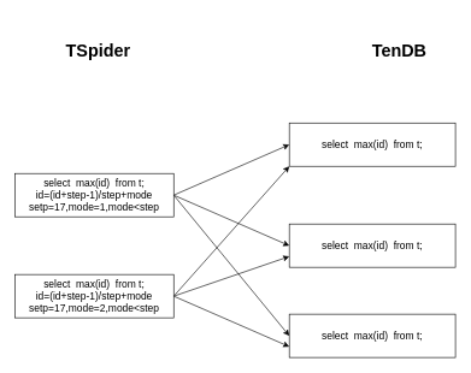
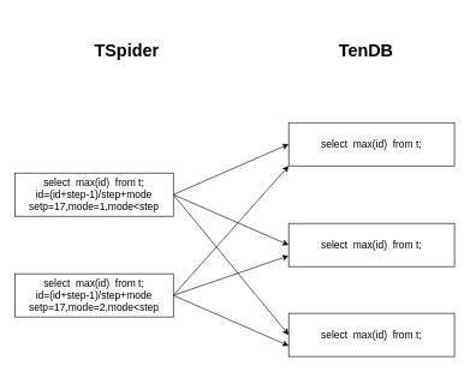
  <mxCell id="0" />
  <mxCell id="1" parent="0" />
  <mxCell id="2" style="edgeStyle=none;rounded=0;orthogonalLoop=1;jettySize=auto;html=1;entryX=0;entryY=0.5;entryDx=0;entryDy=0;" parent="1" source="5" target="12" edge="1"><mxGeometry relative="1" as="geometry"><Array as="points"><mxPoint x="240" y="270" /></Array></mxGeometry></mxCell>
  <mxCell id="3" style="edgeStyle=none;rounded=0;orthogonalLoop=1;jettySize=auto;html=1;entryX=0;entryY=0.5;entryDx=0;entryDy=0;" parent="1" source="5" target="13" edge="1"><mxGeometry relative="1" as="geometry"><Array as="points"><mxPoint x="240" y="270" /></Array></mxGeometry></mxCell>
  <mxCell id="4" style="edgeStyle=none;rounded=0;orthogonalLoop=1;jettySize=auto;html=1;exitX=1;exitY=0.5;exitDx=0;exitDy=0;entryX=0;entryY=0.5;entryDx=0;entryDy=0;" parent="1" source="5" target="14" edge="1"><mxGeometry relative="1" as="geometry" /></mxCell>
  <mxCell id="5" value="&lt;span style=&quot;font-size: 14.118px ; white-space: normal&quot;&gt;select&amp;nbsp; max(id)&amp;nbsp; from t;&lt;/span&gt;&lt;br style=&quot;font-size: 14.118px ; white-space: normal&quot;&gt;&lt;span style=&quot;font-size: 14.118px ; white-space: normal&quot;&gt;id=(id+step-1)/step+mode&lt;/span&gt;&lt;br style=&quot;font-size: 14.118px ; white-space: normal&quot;&gt;&lt;span style=&quot;font-size: 14.118px ; white-space: normal&quot;&gt;setp=17,mode=1,mode&amp;lt;step&lt;/span&gt;" style="rounded=0;whiteSpace=wrap;html=1;" parent="1" vertex="1"><mxGeometry x="20" y="240" width="220" height="60" as="geometry" /></mxCell>
  <mxCell id="6" style="edgeStyle=none;rounded=0;orthogonalLoop=1;jettySize=auto;html=1;entryX=0;entryY=1;entryDx=0;entryDy=0;" parent="1" source="9" target="12" edge="1"><mxGeometry relative="1" as="geometry"><Array as="points"><mxPoint x="240" y="410" /></Array></mxGeometry></mxCell>
  <mxCell id="7" style="edgeStyle=none;rounded=0;orthogonalLoop=1;jettySize=auto;html=1;exitX=1;exitY=0.5;exitDx=0;exitDy=0;entryX=0;entryY=0.75;entryDx=0;entryDy=0;" parent="1" source="9" target="13" edge="1"><mxGeometry relative="1" as="geometry" /></mxCell>
  <mxCell id="8" style="edgeStyle=none;rounded=0;orthogonalLoop=1;jettySize=auto;html=1;exitX=1;exitY=0.5;exitDx=0;exitDy=0;entryX=0;entryY=0.75;entryDx=0;entryDy=0;" parent="1" source="9" target="14" edge="1"><mxGeometry relative="1" as="geometry" /></mxCell>
  <mxCell id="9" value="&lt;span style=&quot;font-size: 14.118px ; white-space: normal&quot;&gt;select&amp;nbsp; max(id)&amp;nbsp; from t;&lt;/span&gt;&lt;br style=&quot;font-size: 14.118px ; white-space: normal&quot;&gt;&lt;span style=&quot;font-size: 14.118px ; white-space: normal&quot;&gt;id=(id+step-1)/step+mode&lt;/span&gt;&lt;br style=&quot;font-size: 14.118px ; white-space: normal&quot;&gt;&lt;span style=&quot;font-size: 14.118px ; white-space: normal&quot;&gt;setp=17,mode=2,mode&amp;lt;step&lt;/span&gt;" style="rounded=0;whiteSpace=wrap;html=1;" parent="1" vertex="1"><mxGeometry x="20" y="380" width="220" height="60" as="geometry" /></mxCell>
- <mxCell id="10" value="&lt;h1&gt;&lt;b&gt;TSpider&lt;/b&gt;&lt;/h1&gt;" style="text;html=1;strokeColor=none;fillColor=none;align=center;verticalAlign=middle;whiteSpace=wrap;rounded=0;" parent="1" vertex="1"><mxGeometry x="67.5" y="20" width="135" height="100" as="geometry" /></mxCell>
- <mxCell id="11" value="&lt;h1&gt;TenDB&lt;/h1&gt;" style="text;html=1;strokeColor=none;fillColor=none;align=center;verticalAlign=middle;whiteSpace=wrap;rounded=0;" parent="1" vertex="1"><mxGeometry x="485" y="20" width="135" height="100" as="geometry" /></mxCell>
+ <mxCell id="10" value="&lt;h1&gt;&lt;b&gt;TSpider&lt;/b&gt;&lt;/h1&gt;" style="text;html=1;strokeColor=none;fillColor=none;align=center;verticalAlign=middle;whiteSpace=wrap;rounded=0;" parent="1" vertex="1"><mxGeometry x="107.5" y="20" width="135" height="100" as="geometry" /></mxCell>
+ <mxCell id="11" value="&lt;h1&gt;TenDB&lt;/h1&gt;" style="text;html=1;strokeColor=none;fillColor=none;align=center;verticalAlign=middle;whiteSpace=wrap;rounded=0;" parent="1" vertex="1"><mxGeometry x="440" y="20" width="135" height="100" as="geometry" /></mxCell>
  <mxCell id="12" value="&lt;span style=&quot;font-size: 14.118px ; white-space: normal&quot;&gt;select&amp;nbsp; max(id)&amp;nbsp; from t;&lt;/span&gt;&lt;br style=&quot;font-size: 14.118px ; white-space: normal&quot;&gt;" style="rounded=0;whiteSpace=wrap;html=1;" parent="1" vertex="1"><mxGeometry x="400" y="170" width="230" height="60" as="geometry" /></mxCell>
  <mxCell id="13" value="&lt;span style=&quot;font-size: 14.118px ; white-space: normal&quot;&gt;select&amp;nbsp; max(id)&amp;nbsp; from t;&lt;/span&gt;&lt;br style=&quot;font-size: 14.118px ; white-space: normal&quot;&gt;" style="rounded=0;whiteSpace=wrap;html=1;" parent="1" vertex="1"><mxGeometry x="400" y="310" width="230" height="60" as="geometry" /></mxCell>
  <mxCell id="14" value="&lt;span style=&quot;font-size: 14.118px ; white-space: normal&quot;&gt;select&amp;nbsp; max(id)&amp;nbsp; from t;&lt;/span&gt;&lt;br style=&quot;font-size: 14.118px ; white-space: normal&quot;&gt;" style="rounded=0;whiteSpace=wrap;html=1;" parent="1" vertex="1"><mxGeometry x="400" y="435" width="230" height="60" as="geometry" /></mxCell>
